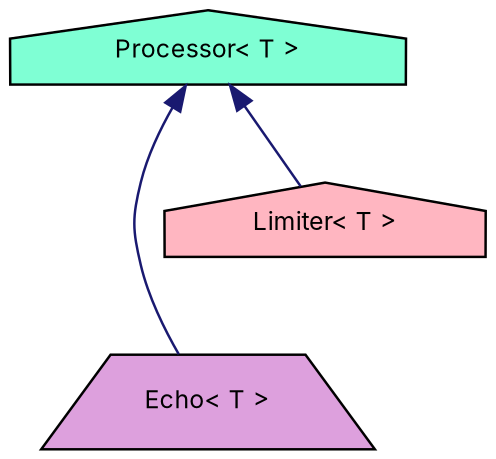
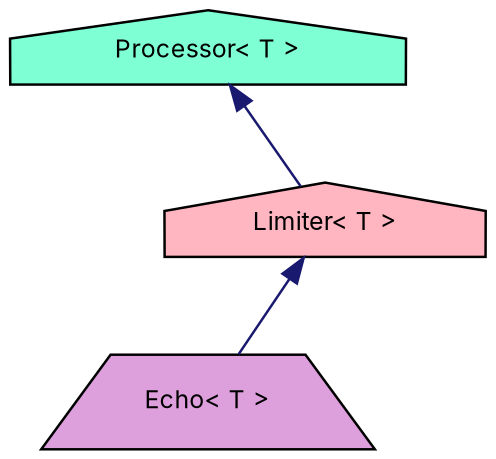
  digraph {
    fontname=Inter
    node [color=black fontname=Inter fontsize=10 shape=house style=filled]
    edge [color=midnightblue dir=back fontname=Inter fontsize=10 labelfontname=Helvetica labelfontsize=10 style=solid]
    n1 [fillcolor=aquamarine fontcolor=black height=0.2 label="Processor\< T \>" width=0.4]
    n2 [fillcolor=plum height=0.2 label="Echo\< T \>" shape=trapezium width=0.4]
    n3 [fillcolor=lightpink height=0.2 label="Limiter\< T \>" width=0.4]
-   n1 -> n2
+   n3 -> n2
    n1 -> n3
  }
